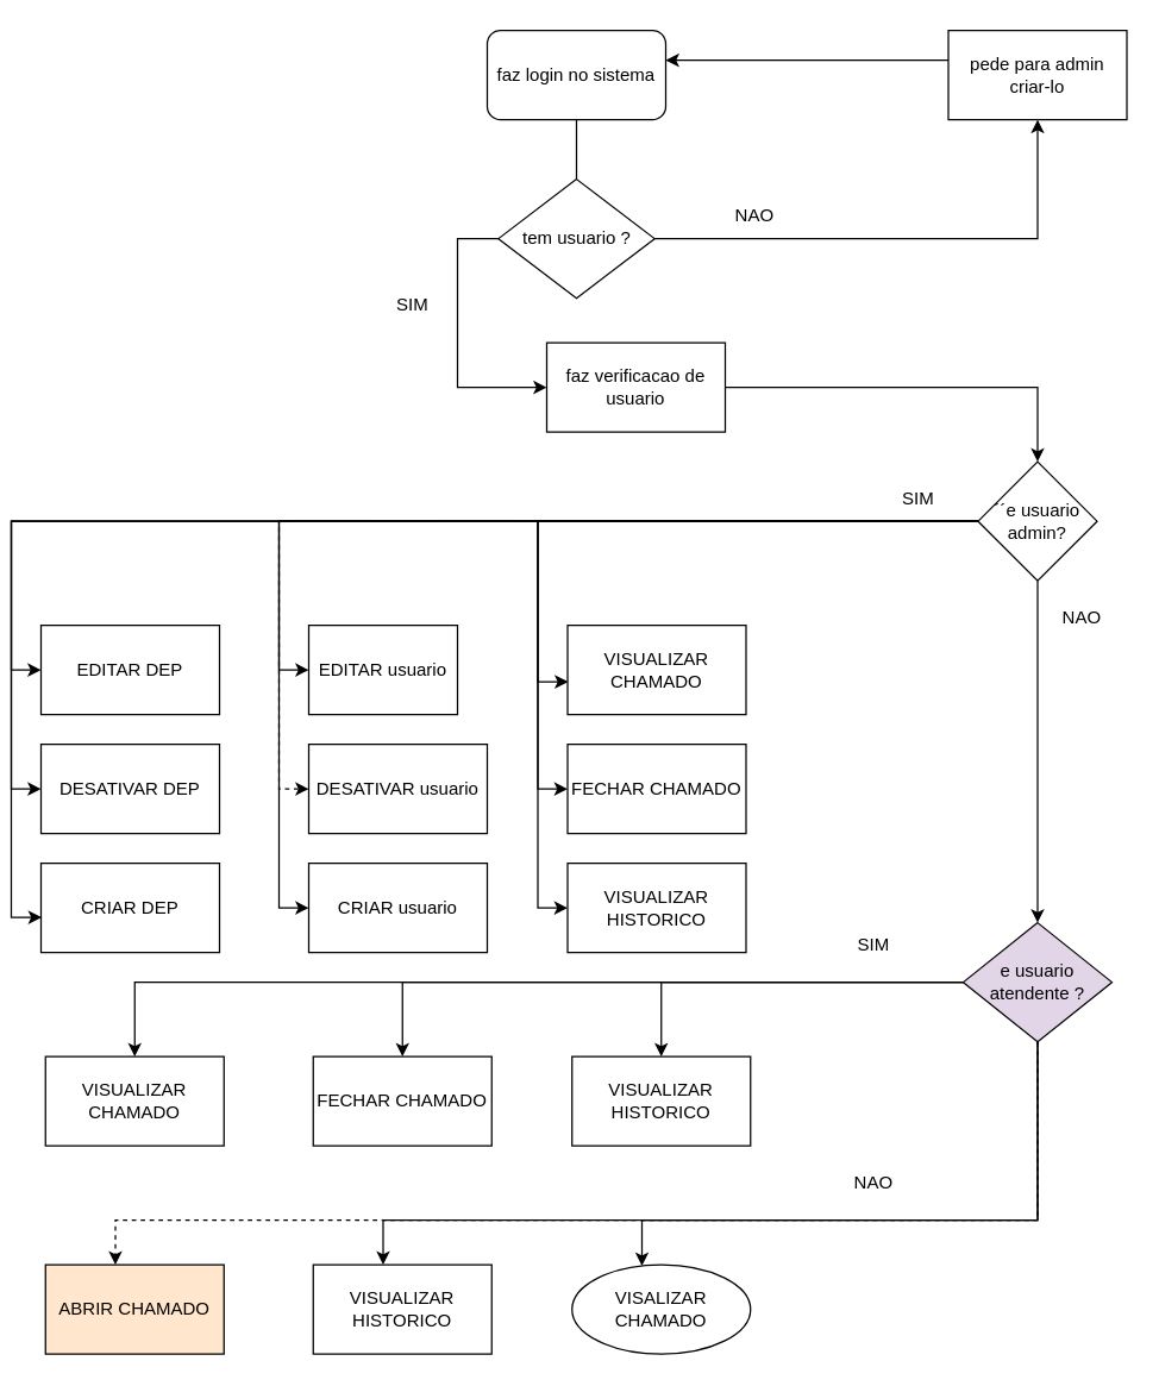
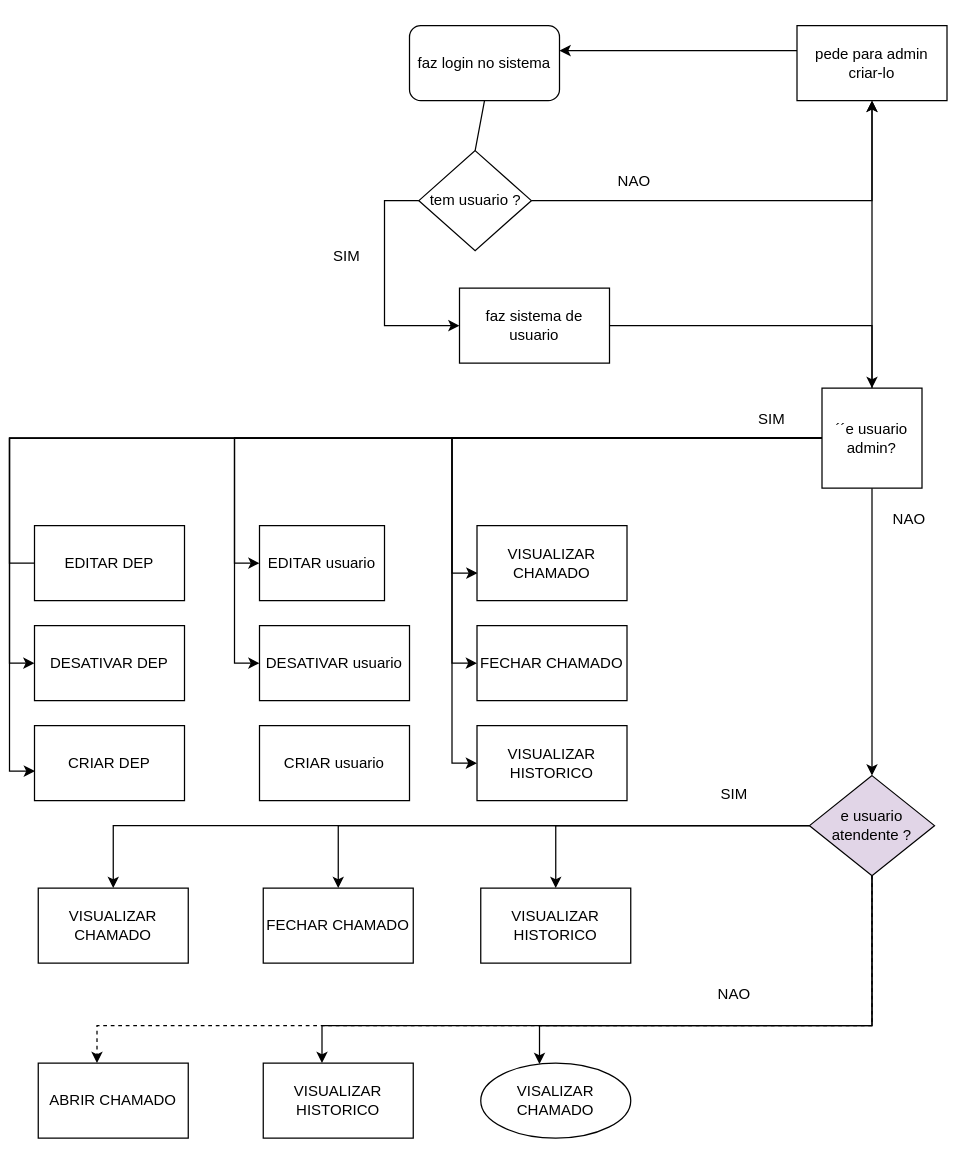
  <mxCell id="0" />
  <mxCell id="1" parent="0" />
  <mxCell id="2" style="edgeStyle=orthogonalEdgeStyle;rounded=0;orthogonalLoop=1;jettySize=auto;html=1;" parent="1" source="3" target="7" edge="1"><mxGeometry relative="1" as="geometry" /></mxCell>
- <mxCell id="3" value="tem usuario ?" style="rhombus;whiteSpace=wrap;html=1;" parent="1" vertex="1"><mxGeometry x="327.5" y="120" width="105" height="80" as="geometry" /></mxCell>
+ <mxCell id="3" value="tem usuario ?" style="rhombus;whiteSpace=wrap;html=1;" parent="1" vertex="1"><mxGeometry x="327.5" y="120" width="90" height="80" as="geometry" /></mxCell>
  <mxCell id="4" style="edgeStyle=orthogonalEdgeStyle;rounded=0;orthogonalLoop=1;jettySize=auto;html=1;" parent="1" source="5" target="21" edge="1"><mxGeometry relative="1" as="geometry" /></mxCell>
- <mxCell id="5" value="faz verificacao de usuario" style="rounded=0;whiteSpace=wrap;html=1;" parent="1" vertex="1"><mxGeometry x="360" y="230" width="120" height="60" as="geometry" /></mxCell>
+ <mxCell id="5" value="faz sistema de usuario" style="rounded=0;whiteSpace=wrap;html=1;" parent="1" vertex="1"><mxGeometry x="360" y="230" width="120" height="60" as="geometry" /></mxCell>
  <mxCell id="6" style="edgeStyle=orthogonalEdgeStyle;rounded=0;orthogonalLoop=1;jettySize=auto;html=1;entryX=1;entryY=0.5;entryDx=0;entryDy=0;" parent="1" source="7" edge="1"><mxGeometry relative="1" as="geometry"><mxPoint x="440" y="40" as="targetPoint" /><Array as="points"><mxPoint x="590" y="40" /></Array></mxGeometry></mxCell>
  <mxCell id="7" value="pede para admin criar-lo" style="rounded=0;whiteSpace=wrap;html=1;" parent="1" vertex="1"><mxGeometry x="630" y="20" width="120" height="60" as="geometry" /></mxCell>
  <mxCell id="8" value="" style="endArrow=none;html=1;rounded=0;exitX=0.5;exitY=0;exitDx=0;exitDy=0;entryX=0.5;entryY=1;entryDx=0;entryDy=0;" parent="1" source="3" edge="1"><mxGeometry width="50" height="50" relative="1" as="geometry"><mxPoint x="360" y="150" as="sourcePoint" /><mxPoint x="380" y="80" as="targetPoint" /></mxGeometry></mxCell>
  <mxCell id="9" value="NAO" style="text;html=1;align=center;verticalAlign=middle;whiteSpace=wrap;rounded=0;" parent="1" vertex="1"><mxGeometry x="470" y="130" width="60" height="30" as="geometry" /></mxCell>
  <mxCell id="10" value="SIM" style="text;html=1;align=center;verticalAlign=middle;whiteSpace=wrap;rounded=0;" parent="1" vertex="1"><mxGeometry x="240" y="190" width="60" height="30" as="geometry" /></mxCell>
  <mxCell id="11" style="edgeStyle=orthogonalEdgeStyle;rounded=0;orthogonalLoop=1;jettySize=auto;html=1;entryX=0;entryY=0.5;entryDx=0;entryDy=0;" parent="1" source="3" target="5" edge="1"><mxGeometry relative="1" as="geometry"><Array as="points"><mxPoint x="300" y="160" /><mxPoint x="300" y="260" /></Array></mxGeometry></mxCell>
  <mxCell id="12" value="faz login no sistema" style="rounded=1;whiteSpace=wrap;html=1;" parent="1" vertex="1"><mxGeometry x="320" y="20" width="120" height="60" as="geometry" /></mxCell>
  <mxCell id="13" style="edgeStyle=orthogonalEdgeStyle;rounded=0;orthogonalLoop=1;jettySize=auto;html=1;entryX=0;entryY=0.5;entryDx=0;entryDy=0;" parent="1" source="21" target="22" edge="1"><mxGeometry relative="1" as="geometry" /></mxCell>
- <mxCell id="14" style="edgeStyle=orthogonalEdgeStyle;rounded=0;orthogonalLoop=1;jettySize=auto;html=1;entryX=0;entryY=0.5;entryDx=0;entryDy=0;" parent="1" source="21" target="23" edge="1"><mxGeometry relative="1" as="geometry" /></mxCell>
- <mxCell id="15" style="edgeStyle=orthogonalEdgeStyle;rounded=0;orthogonalLoop=1;jettySize=auto;html=1;entryX=0;entryY=0.5;entryDx=0;entryDy=0;dashed=1;" parent="1" source="21" target="24" edge="1"><mxGeometry relative="1" as="geometry" /></mxCell>
- <mxCell id="16" style="edgeStyle=orthogonalEdgeStyle;rounded=0;orthogonalLoop=1;jettySize=auto;html=1;entryX=0;entryY=0.5;entryDx=0;entryDy=0;" parent="1" source="21" target="26" edge="1"><mxGeometry relative="1" as="geometry" /></mxCell>
+ <mxCell id="14" style="edgeStyle=orthogonalEdgeStyle;rounded=0;orthogonalLoop=1;jettySize=auto;html=1;" parent="1" source="21" target="7" edge="1"><mxGeometry relative="1" as="geometry" /></mxCell>
+ <mxCell id="15" style="edgeStyle=orthogonalEdgeStyle;rounded=0;orthogonalLoop=1;jettySize=auto;html=1;entryX=0;entryY=0.5;entryDx=0;entryDy=0;" parent="1" source="21" target="24" edge="1"><mxGeometry relative="1" as="geometry" /></mxCell>
+ <mxCell id="16" style="edgeStyle=orthogonalEdgeStyle;rounded=0;orthogonalLoop=1;jettySize=auto;html=1;entryX=0;entryY=0.5;entryDx=0;entryDy=0;endArrow=none;" parent="1" source="21" target="26" edge="1"><mxGeometry relative="1" as="geometry" /></mxCell>
  <mxCell id="17" style="edgeStyle=orthogonalEdgeStyle;rounded=0;orthogonalLoop=1;jettySize=auto;html=1;entryX=0;entryY=0.5;entryDx=0;entryDy=0;" parent="1" source="21" target="28" edge="1"><mxGeometry relative="1" as="geometry" /></mxCell>
  <mxCell id="18" style="edgeStyle=orthogonalEdgeStyle;rounded=0;orthogonalLoop=1;jettySize=auto;html=1;entryX=0;entryY=0.5;entryDx=0;entryDy=0;" parent="1" source="21" target="33" edge="1"><mxGeometry relative="1" as="geometry" /></mxCell>
  <mxCell id="19" style="edgeStyle=orthogonalEdgeStyle;rounded=0;orthogonalLoop=1;jettySize=auto;html=1;entryX=0;entryY=0.5;entryDx=0;entryDy=0;" parent="1" source="21" target="35" edge="1"><mxGeometry relative="1" as="geometry" /></mxCell>
  <mxCell id="20" style="edgeStyle=orthogonalEdgeStyle;rounded=0;orthogonalLoop=1;jettySize=auto;html=1;" parent="1" source="21" target="42" edge="1"><mxGeometry relative="1" as="geometry" /></mxCell>
- <mxCell id="21" value="´´e usuario admin?" style="rhombus;whiteSpace=wrap;html=1;" parent="1" vertex="1"><mxGeometry x="650" y="310" width="80" height="80" as="geometry" /></mxCell>
+ <mxCell id="21" value="´´e usuario admin?" style="whiteSpace=wrap;html=1;rounded=0;" parent="1" vertex="1"><mxGeometry x="650" y="310" width="80" height="80" as="geometry" /></mxCell>
  <mxCell id="22" value="EDITAR usuario" style="rounded=0;whiteSpace=wrap;html=1;" parent="1" vertex="1"><mxGeometry x="200" y="420" width="100" height="60" as="geometry" /></mxCell>
  <mxCell id="23" value="CRIAR usuario" style="rounded=0;whiteSpace=wrap;html=1;" parent="1" vertex="1"><mxGeometry x="200" y="580" width="120" height="60" as="geometry" /></mxCell>
  <mxCell id="24" value="DESATIVAR usuario" style="rounded=0;whiteSpace=wrap;html=1;" parent="1" vertex="1"><mxGeometry x="200" y="500" width="120" height="60" as="geometry" /></mxCell>
  <mxCell id="25" value="SIM" style="text;html=1;align=center;verticalAlign=middle;whiteSpace=wrap;rounded=0;" parent="1" vertex="1"><mxGeometry x="580" y="320" width="60" height="30" as="geometry" /></mxCell>
  <mxCell id="26" value="EDITAR DEP" style="rounded=0;whiteSpace=wrap;html=1;" parent="1" vertex="1"><mxGeometry x="20" y="420" width="120" height="60" as="geometry" /></mxCell>
  <mxCell id="27" value="CRIAR DEP" style="rounded=0;whiteSpace=wrap;html=1;" parent="1" vertex="1"><mxGeometry x="20" y="580" width="120" height="60" as="geometry" /></mxCell>
  <mxCell id="28" value="DESATIVAR DEP" style="rounded=0;whiteSpace=wrap;html=1;" parent="1" vertex="1"><mxGeometry x="20" y="500" width="120" height="60" as="geometry" /></mxCell>
  <mxCell id="29" style="edgeStyle=orthogonalEdgeStyle;rounded=0;orthogonalLoop=1;jettySize=auto;html=1;entryX=0.003;entryY=0.606;entryDx=0;entryDy=0;entryPerimeter=0;" parent="1" source="21" target="27" edge="1"><mxGeometry relative="1" as="geometry" /></mxCell>
  <mxCell id="30" value="VISUALIZAR CHAMADO" style="rounded=0;whiteSpace=wrap;html=1;" parent="1" vertex="1"><mxGeometry x="374" y="420" width="120" height="60" as="geometry" /></mxCell>
  <mxCell id="31" style="edgeStyle=orthogonalEdgeStyle;rounded=0;orthogonalLoop=1;jettySize=auto;html=1;entryX=0.003;entryY=0.633;entryDx=0;entryDy=0;entryPerimeter=0;" parent="1" source="21" target="30" edge="1"><mxGeometry relative="1" as="geometry" /></mxCell>
  <mxCell id="32" value="VISALIZAR CHAMADO" style="ellipse;whiteSpace=wrap;html=1;" parent="1" vertex="1"><mxGeometry x="377" y="850" width="120" height="60" as="geometry" /></mxCell>
  <mxCell id="33" value="FECHAR CHAMADO" style="rounded=0;whiteSpace=wrap;html=1;" parent="1" vertex="1"><mxGeometry x="374" y="500" width="120" height="60" as="geometry" /></mxCell>
  <mxCell id="34" value="VISUALIZAR HISTORICO" style="rounded=0;whiteSpace=wrap;html=1;" parent="1" vertex="1"><mxGeometry x="203" y="850" width="120" height="60" as="geometry" /></mxCell>
  <mxCell id="35" value="VISUALIZAR HISTORICO" style="rounded=0;whiteSpace=wrap;html=1;" parent="1" vertex="1"><mxGeometry x="374" y="580" width="120" height="60" as="geometry" /></mxCell>
  <mxCell id="36" style="edgeStyle=orthogonalEdgeStyle;rounded=0;orthogonalLoop=1;jettySize=auto;html=1;" parent="1" source="42" target="43" edge="1"><mxGeometry relative="1" as="geometry" /></mxCell>
  <mxCell id="37" style="edgeStyle=orthogonalEdgeStyle;rounded=0;orthogonalLoop=1;jettySize=auto;html=1;" parent="1" source="42" target="44" edge="1"><mxGeometry relative="1" as="geometry" /></mxCell>
  <mxCell id="38" style="edgeStyle=orthogonalEdgeStyle;rounded=0;orthogonalLoop=1;jettySize=auto;html=1;" parent="1" source="42" target="45" edge="1"><mxGeometry relative="1" as="geometry" /></mxCell>
  <mxCell id="39" style="edgeStyle=orthogonalEdgeStyle;rounded=0;orthogonalLoop=1;jettySize=auto;html=1;dashed=1;" parent="1" source="42" target="46" edge="1"><mxGeometry relative="1" as="geometry"><Array as="points"><mxPoint x="690" y="820" /><mxPoint x="70" y="820" /></Array></mxGeometry></mxCell>
  <mxCell id="40" style="edgeStyle=orthogonalEdgeStyle;rounded=0;orthogonalLoop=1;jettySize=auto;html=1;" parent="1" source="42" target="34" edge="1"><mxGeometry relative="1" as="geometry"><Array as="points"><mxPoint x="690" y="820" /><mxPoint x="250" y="820" /></Array></mxGeometry></mxCell>
  <mxCell id="41" style="edgeStyle=orthogonalEdgeStyle;rounded=0;orthogonalLoop=1;jettySize=auto;html=1;" parent="1" source="42" target="32" edge="1"><mxGeometry relative="1" as="geometry"><Array as="points"><mxPoint x="690" y="820" /><mxPoint x="424" y="820" /></Array></mxGeometry></mxCell>
  <mxCell id="42" value="e usuario atendente ?" style="rhombus;whiteSpace=wrap;html=1;fillColor=#e1d5e7;" parent="1" vertex="1"><mxGeometry x="640" y="620" width="100" height="80" as="geometry" /></mxCell>
  <mxCell id="43" value="VISUALIZAR HISTORICO" style="rounded=0;whiteSpace=wrap;html=1;" parent="1" vertex="1"><mxGeometry x="377" y="710" width="120" height="60" as="geometry" /></mxCell>
  <mxCell id="44" value="FECHAR CHAMADO" style="rounded=0;whiteSpace=wrap;html=1;" parent="1" vertex="1"><mxGeometry x="203" y="710" width="120" height="60" as="geometry" /></mxCell>
  <mxCell id="45" value="VISUALIZAR CHAMADO" style="rounded=0;whiteSpace=wrap;html=1;" parent="1" vertex="1"><mxGeometry x="23" y="710" width="120" height="60" as="geometry" /></mxCell>
- <mxCell id="46" value="ABRIR CHAMADO" style="rounded=0;whiteSpace=wrap;html=1;fillColor=#ffe6cc;" parent="1" vertex="1"><mxGeometry x="23" y="850" width="120" height="60" as="geometry" /></mxCell>
+ <mxCell id="46" value="ABRIR CHAMADO" style="rounded=0;whiteSpace=wrap;html=1;" parent="1" vertex="1"><mxGeometry x="23" y="850" width="120" height="60" as="geometry" /></mxCell>
  <mxCell id="47" value="NAO" style="text;html=1;align=center;verticalAlign=middle;whiteSpace=wrap;rounded=0;" parent="1" vertex="1"><mxGeometry x="690" y="400" width="60" height="30" as="geometry" /></mxCell>
  <mxCell id="48" value="NAO" style="text;html=1;align=center;verticalAlign=middle;whiteSpace=wrap;rounded=0;" parent="1" vertex="1"><mxGeometry x="550" y="780" width="60" height="30" as="geometry" /></mxCell>
  <mxCell id="49" value="SIM" style="text;html=1;align=center;verticalAlign=middle;whiteSpace=wrap;rounded=0;" parent="1" vertex="1"><mxGeometry x="550" y="620" width="60" height="30" as="geometry" /></mxCell>
